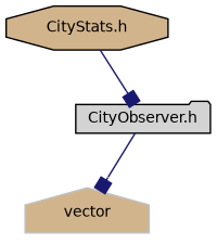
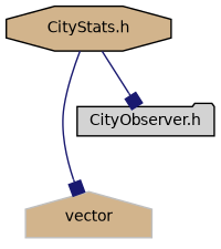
  digraph {
    node [color=black fillcolor=tan fontname=Helvetica fontsize=10 style=filled]
    edge [arrowhead=box color=midnightblue fontname=Helvetica fontsize=10 labelfontname=Helvetica labelfontsize=10 style=solid]
    n1 [fontcolor=black height=0.2 label="CityStats.h" shape=octagon width=0.4]
    n2 [color=grey75 height=0.2 label=vector shape=house width=0.4]
    n3 [fillcolor=lightgrey height=0.2 label="CityObserver.h" shape=folder width=0.4]
-   n3 -> n2
+   n1 -> n2
    n1 -> n3
  }
